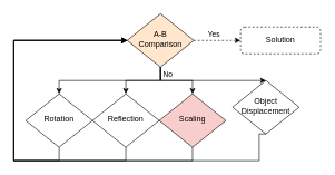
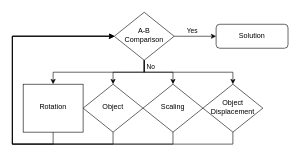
  <mxCell id="0" />
  <mxCell id="1" parent="0" />
- <mxCell id="2" value="A-B&lt;br&gt;Comparison" style="rhombus;whiteSpace=wrap;html=1;shadow=0;fontFamily=Helvetica;fontSize=12;align=center;strokeWidth=1;spacing=6;spacingTop=-4;fillColor=#ffe6cc;" parent="1" vertex="1"><mxGeometry x="190" y="20" width="100" height="80" as="geometry" /></mxCell>
- <mxCell id="3" value="" style="edgeStyle=orthogonalEdgeStyle;rounded=0;orthogonalLoop=1;jettySize=auto;html=1;exitX=1;exitY=0.5;exitDx=0;exitDy=0;entryX=0;entryY=0.5;entryDx=0;entryDy=0;dashed=1;" parent="1" source="2" target="5" edge="1"><mxGeometry relative="1" as="geometry"><mxPoint x="333" y="34" as="targetPoint" /></mxGeometry></mxCell>
+ <mxCell id="2" value="A-B&lt;br&gt;Comparison" style="rhombus;whiteSpace=wrap;html=1;shadow=0;fontFamily=Helvetica;fontSize=12;align=center;strokeWidth=1;spacing=6;spacingTop=-4;" parent="1" vertex="1"><mxGeometry x="190" y="20" width="100" height="80" as="geometry" /></mxCell>
+ <mxCell id="3" value="" style="edgeStyle=orthogonalEdgeStyle;rounded=0;orthogonalLoop=1;jettySize=auto;html=1;exitX=1;exitY=0.5;exitDx=0;exitDy=0;entryX=0;entryY=0.5;entryDx=0;entryDy=0;" parent="1" source="2" target="5" edge="1"><mxGeometry relative="1" as="geometry"><mxPoint x="333" y="34" as="targetPoint" /></mxGeometry></mxCell>
  <mxCell id="4" value="Yes" style="edgeLabel;html=1;align=center;verticalAlign=middle;resizable=0;points=[];" vertex="1" connectable="0" parent="3"><mxGeometry x="-0.188" y="1" relative="1" as="geometry"><mxPoint x="1" y="-9" as="offset" /></mxGeometry></mxCell>
- <mxCell id="5" value="Solution" style="rounded=1;whiteSpace=wrap;html=1;fontSize=12;glass=0;strokeWidth=1;shadow=0;dashed=1;" parent="1" vertex="1"><mxGeometry x="360" y="40" width="120" height="40" as="geometry" /></mxCell>
+ <mxCell id="5" value="Solution" style="rounded=1;whiteSpace=wrap;html=1;fontSize=12;glass=0;strokeWidth=1;shadow=0;" parent="1" vertex="1"><mxGeometry x="360" y="40" width="120" height="40" as="geometry" /></mxCell>
  <mxCell id="6" style="edgeStyle=orthogonalEdgeStyle;rounded=0;orthogonalLoop=1;jettySize=auto;html=1;exitX=0.5;exitY=1;exitDx=0;exitDy=0;entryX=0.5;entryY=0;entryDx=0;entryDy=0;" parent="1" source="2" target="8" edge="1"><mxGeometry relative="1" as="geometry"><mxPoint x="250" y="190" as="targetPoint" /></mxGeometry></mxCell>
  <mxCell id="7" value="No" style="edgeLabel;html=1;align=center;verticalAlign=middle;resizable=0;points=[];" parent="6" vertex="1" connectable="0"><mxGeometry x="-0.18" relative="1" as="geometry"><mxPoint x="69" y="-10" as="offset" /></mxGeometry></mxCell>
- <mxCell id="8" value="Rotation" style="rhombus;whiteSpace=wrap;html=1;shadow=0;fontFamily=Helvetica;fontSize=12;align=center;strokeWidth=1;spacing=6;spacingTop=-4;" parent="1" vertex="1"><mxGeometry x="38" y="140" width="100" height="80" as="geometry" /></mxCell>
- <mxCell id="9" value="Reflection" style="rhombus;whiteSpace=wrap;html=1;shadow=0;fontFamily=Helvetica;fontSize=12;align=center;strokeWidth=1;spacing=6;spacingTop=-4;" parent="1" vertex="1"><mxGeometry x="138" y="140" width="100" height="80" as="geometry" /></mxCell>
- <mxCell id="10" value="Scaling" style="rhombus;whiteSpace=wrap;html=1;shadow=0;fontFamily=Helvetica;fontSize=12;align=center;strokeWidth=1;spacing=6;spacingTop=-4;fillColor=#f8cecc;" parent="1" vertex="1"><mxGeometry x="238" y="140" width="100" height="80" as="geometry" /></mxCell>
- <mxCell id="11" value="Object&lt;br&gt;Displacement" style="rhombus;whiteSpace=wrap;html=1;shadow=0;fontFamily=Helvetica;fontSize=12;align=center;strokeWidth=1;spacing=6;spacingTop=-4;" parent="1" vertex="1"><mxGeometry x="348" y="120" width="100" height="80" as="geometry" /></mxCell>
+ <mxCell id="8" value="Rotation" style="whiteSpace=wrap;html=1;shadow=0;fontFamily=Helvetica;fontSize=12;align=center;strokeWidth=1;spacing=6;spacingTop=-4;rounded=0;" parent="1" vertex="1"><mxGeometry x="38" y="140" width="100" height="80" as="geometry" /></mxCell>
+ <mxCell id="9" value="Object" style="rhombus;whiteSpace=wrap;html=1;shadow=0;fontFamily=Helvetica;fontSize=12;align=center;strokeWidth=1;spacing=6;spacingTop=-4;" parent="1" vertex="1"><mxGeometry x="138" y="140" width="100" height="80" as="geometry" /></mxCell>
+ <mxCell id="10" value="Scaling" style="rhombus;whiteSpace=wrap;html=1;shadow=0;fontFamily=Helvetica;fontSize=12;align=center;strokeWidth=1;spacing=6;spacingTop=-4;" parent="1" vertex="1"><mxGeometry x="238" y="140" width="100" height="80" as="geometry" /></mxCell>
+ <mxCell id="11" value="Object&lt;br&gt;Displacement" style="rhombus;whiteSpace=wrap;html=1;shadow=0;fontFamily=Helvetica;fontSize=12;align=center;strokeWidth=1;spacing=6;spacingTop=-4;" parent="1" vertex="1"><mxGeometry x="338" y="140" width="100" height="80" as="geometry" /></mxCell>
  <mxCell id="12" style="edgeStyle=orthogonalEdgeStyle;rounded=0;orthogonalLoop=1;jettySize=auto;html=1;exitX=0.5;exitY=1;exitDx=0;exitDy=0;entryX=0.5;entryY=0;entryDx=0;entryDy=0;" parent="1" source="2" target="9" edge="1"><mxGeometry relative="1" as="geometry"><mxPoint x="150" y="150" as="targetPoint" /><mxPoint x="250" y="110" as="sourcePoint" /></mxGeometry></mxCell>
  <mxCell id="13" style="edgeStyle=orthogonalEdgeStyle;rounded=0;orthogonalLoop=1;jettySize=auto;html=1;exitX=0.5;exitY=1;exitDx=0;exitDy=0;" parent="1" source="2" target="10" edge="1"><mxGeometry relative="1" as="geometry"><mxPoint x="250" y="150" as="targetPoint" /><mxPoint x="250" y="110" as="sourcePoint" /></mxGeometry></mxCell>
  <mxCell id="14" style="edgeStyle=orthogonalEdgeStyle;rounded=0;orthogonalLoop=1;jettySize=auto;html=1;entryX=0.5;entryY=0;entryDx=0;entryDy=0;" parent="1" target="11" edge="1"><mxGeometry relative="1" as="geometry"><mxPoint x="260" y="160" as="targetPoint" /><mxPoint x="240" y="100" as="sourcePoint" /><Array as="points"><mxPoint x="240" y="120" /><mxPoint x="388" y="120" /></Array></mxGeometry></mxCell>
  <mxCell id="15" style="edgeStyle=orthogonalEdgeStyle;rounded=0;orthogonalLoop=1;jettySize=auto;html=1;exitX=0.5;exitY=1;exitDx=0;exitDy=0;entryX=0;entryY=0.5;entryDx=0;entryDy=0;" parent="1" source="9" target="2" edge="1"><mxGeometry relative="1" as="geometry"><mxPoint x="198" y="150" as="targetPoint" /><mxPoint x="250" y="110" as="sourcePoint" /><Array as="points"><mxPoint x="188" y="240" /><mxPoint x="20" y="240" /><mxPoint x="20" y="60" /></Array></mxGeometry></mxCell>
  <mxCell id="16" style="edgeStyle=orthogonalEdgeStyle;rounded=0;orthogonalLoop=1;jettySize=auto;html=1;exitX=0.5;exitY=1;exitDx=0;exitDy=0;entryX=0;entryY=0.5;entryDx=0;entryDy=0;" parent="1" source="8" target="2" edge="1"><mxGeometry relative="1" as="geometry"><mxPoint x="200" y="70" as="targetPoint" /><mxPoint x="198" y="230" as="sourcePoint" /><Array as="points"><mxPoint x="88" y="240" /><mxPoint x="20" y="240" /><mxPoint x="20" y="60" /></Array></mxGeometry></mxCell>
  <mxCell id="17" style="edgeStyle=orthogonalEdgeStyle;rounded=0;orthogonalLoop=1;jettySize=auto;html=1;exitX=0.5;exitY=1;exitDx=0;exitDy=0;entryX=0;entryY=0.5;entryDx=0;entryDy=0;" parent="1" source="10" target="2" edge="1"><mxGeometry relative="1" as="geometry"><mxPoint x="90" y="-10" as="targetPoint" /><mxPoint x="98" y="230" as="sourcePoint" /><Array as="points"><mxPoint x="288" y="240" /><mxPoint x="20" y="240" /><mxPoint x="20" y="60" /></Array></mxGeometry></mxCell>
  <mxCell id="18" style="edgeStyle=orthogonalEdgeStyle;rounded=0;orthogonalLoop=1;jettySize=auto;html=1;exitX=0.5;exitY=1;exitDx=0;exitDy=0;entryX=0;entryY=0.5;entryDx=0;entryDy=0;" parent="1" source="11" target="2" edge="1"><mxGeometry relative="1" as="geometry"><mxPoint x="110" y="10" as="targetPoint" /><mxPoint x="298" y="230" as="sourcePoint" /><Array as="points"><mxPoint x="388" y="240" /><mxPoint x="20" y="240" /><mxPoint x="20" y="60" /></Array></mxGeometry></mxCell>
